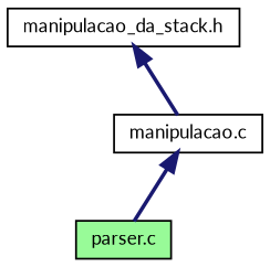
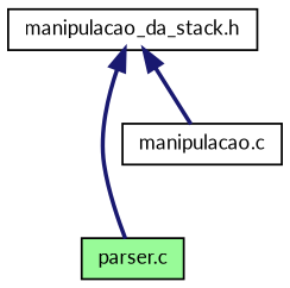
  digraph {
    fontname=Lato
    node [color=black fillcolor=white fontname=Lato fontsize=10 shape=record style=filled]
    edge [color=midnightblue dir=back fontname=Lato fontsize=10 labelfontname=Helvetica labelfontsize=10 style=bold]
    n1 [fontcolor=black height=0.2 label="manipulacao_da_stack.h" width=0.4]
    n2 [fillcolor=palegreen height=0.2 label="parser.c" width=0.4]
    n3 [height=0.2 label="manipulacao.c" width=0.4]
-   n3 -> n2
+   n1 -> n2
    n1 -> n3
  }
